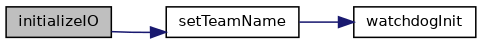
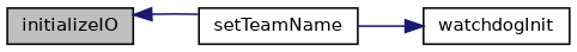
  digraph {
    rankdir=LR
    node [color=black fillcolor=white fontname=Helvetica fontsize=10 shape=record style=filled]
    edge [color=midnightblue fontname=Helvetica fontsize=10 labelfontname=Helvetica labelfontsize=10 style=solid]
    n1 [fillcolor=grey75 fontcolor=black height=0.2 label=initializeIO width=0.4]
    n2 [height=0.2 label=setTeamName width=0.4]
    n3 [height=0.2 label=watchdogInit width=0.4]
-   n1 -> n2
+   n2 -> n1
    n2 -> n3
  }
